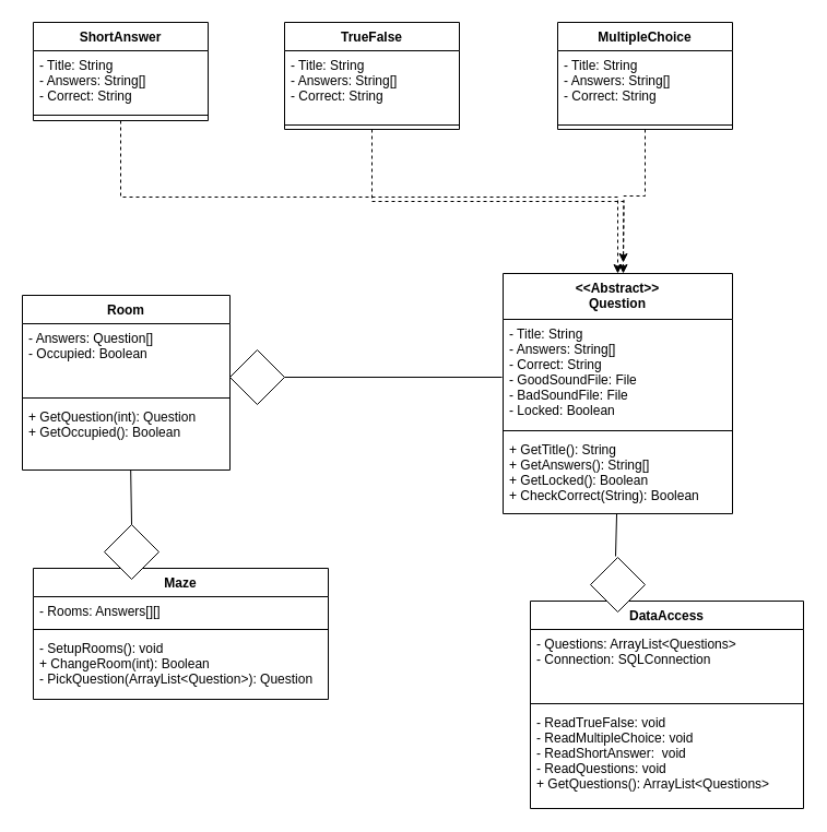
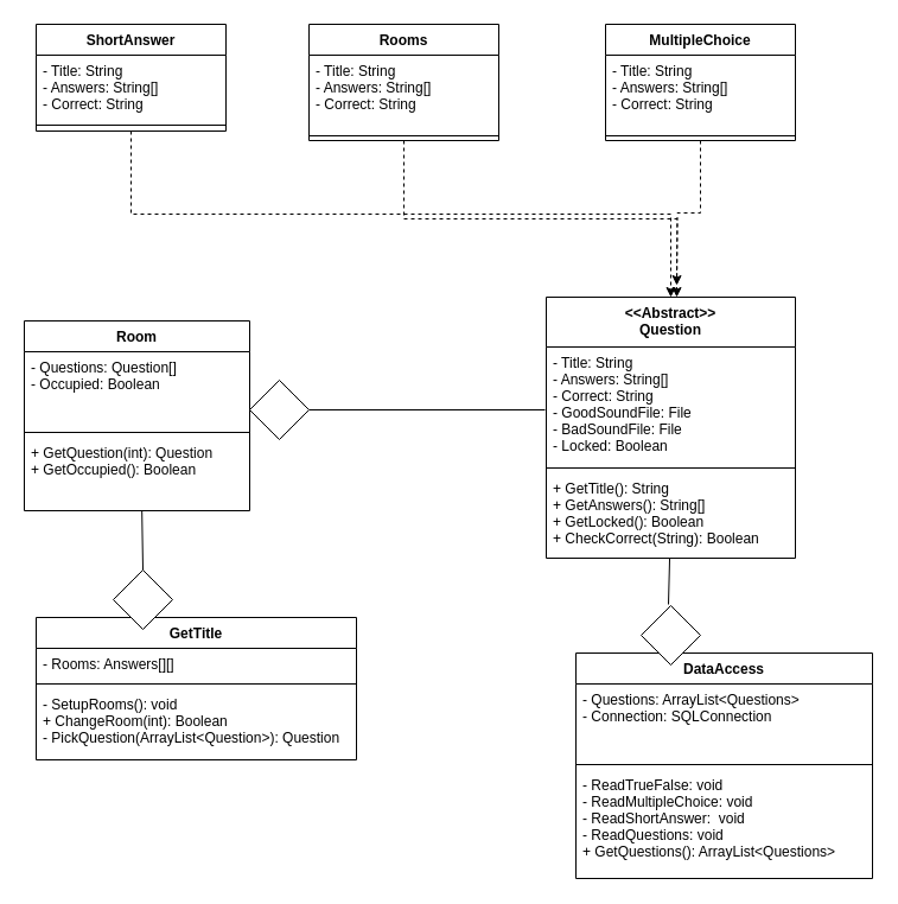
  <mxCell id="0" />
  <mxCell id="1" parent="0" />
- <mxCell id="2" value="Maze" style="swimlane;fontStyle=1;align=center;verticalAlign=top;childLayout=stackLayout;horizontal=1;startSize=26;horizontalStack=0;resizeParent=1;resizeParentMax=0;resizeLast=0;collapsible=1;marginBottom=0;" parent="1" vertex="1"><mxGeometry x="30" y="520" width="270" height="120" as="geometry" /></mxCell>
+ <mxCell id="2" value="GetTitle" style="swimlane;fontStyle=1;align=center;verticalAlign=top;childLayout=stackLayout;horizontal=1;startSize=26;horizontalStack=0;resizeParent=1;resizeParentMax=0;resizeLast=0;collapsible=1;marginBottom=0;" parent="1" vertex="1"><mxGeometry x="30" y="520" width="270" height="120" as="geometry" /></mxCell>
  <mxCell id="3" value="- Rooms: Answers[][]" style="text;strokeColor=none;fillColor=none;align=left;verticalAlign=top;spacingLeft=4;spacingRight=4;overflow=hidden;rotatable=0;points=[[0,0.5],[1,0.5]];portConstraint=eastwest;" parent="2" vertex="1"><mxGeometry y="26" width="270" height="26" as="geometry" /></mxCell>
  <mxCell id="4" value="" style="line;strokeWidth=1;fillColor=none;align=left;verticalAlign=middle;spacingTop=-1;spacingLeft=3;spacingRight=3;rotatable=0;labelPosition=right;points=[];portConstraint=eastwest;" parent="2" vertex="1"><mxGeometry y="52" width="270" height="8" as="geometry" /></mxCell>
  <mxCell id="5" value="- SetupRooms(): void&#10;+ ChangeRoom(int): Boolean&#10;- PickQuestion(ArrayList&lt;Question&gt;): Question" style="text;strokeColor=none;fillColor=none;align=left;verticalAlign=top;spacingLeft=4;spacingRight=4;overflow=hidden;rotatable=0;points=[[0,0.5],[1,0.5]];portConstraint=eastwest;" parent="2" vertex="1"><mxGeometry y="60" width="270" height="60" as="geometry" /></mxCell>
  <mxCell id="6" value="Room" style="swimlane;fontStyle=1;align=center;verticalAlign=top;childLayout=stackLayout;horizontal=1;startSize=26;horizontalStack=0;resizeParent=1;resizeParentMax=0;resizeLast=0;collapsible=1;marginBottom=0;" parent="1" vertex="1"><mxGeometry x="20" y="270" width="190" height="160" as="geometry" /></mxCell>
- <mxCell id="7" value="- Answers: Question[]&#10;- Occupied: Boolean" style="text;strokeColor=none;fillColor=none;align=left;verticalAlign=top;spacingLeft=4;spacingRight=4;overflow=hidden;rotatable=0;points=[[0,0.5],[1,0.5]];portConstraint=eastwest;" parent="6" vertex="1"><mxGeometry y="26" width="190" height="64" as="geometry" /></mxCell>
+ <mxCell id="7" value="- Questions: Question[]&#10;- Occupied: Boolean" style="text;strokeColor=none;fillColor=none;align=left;verticalAlign=top;spacingLeft=4;spacingRight=4;overflow=hidden;rotatable=0;points=[[0,0.5],[1,0.5]];portConstraint=eastwest;" parent="6" vertex="1"><mxGeometry y="26" width="190" height="64" as="geometry" /></mxCell>
  <mxCell id="8" value="" style="line;strokeWidth=1;fillColor=none;align=left;verticalAlign=middle;spacingTop=-1;spacingLeft=3;spacingRight=3;rotatable=0;labelPosition=right;points=[];portConstraint=eastwest;" parent="6" vertex="1"><mxGeometry y="90" width="190" height="8" as="geometry" /></mxCell>
  <mxCell id="9" value="+ GetQuestion(int): Question&#10;+ GetOccupied(): Boolean" style="text;strokeColor=none;fillColor=none;align=left;verticalAlign=top;spacingLeft=4;spacingRight=4;overflow=hidden;rotatable=0;points=[[0,0.5],[1,0.5]];portConstraint=eastwest;" parent="6" vertex="1"><mxGeometry y="98" width="190" height="62" as="geometry" /></mxCell>
  <mxCell id="10" value="" style="rhombus;whiteSpace=wrap;html=1;" parent="1" vertex="1"><mxGeometry x="95" y="480" width="50" height="50" as="geometry" /></mxCell>
  <mxCell id="11" value="" style="endArrow=none;html=1;entryX=0.522;entryY=1.006;entryDx=0;entryDy=0;entryPerimeter=0;exitX=0.5;exitY=0;exitDx=0;exitDy=0;" parent="1" source="10" target="9" edge="1"><mxGeometry width="50" height="50" relative="1" as="geometry"><mxPoint x="123.159" y="520" as="sourcePoint" /><mxPoint x="128.87" y="429.628" as="targetPoint" /></mxGeometry></mxCell>
  <mxCell id="12" value="" style="endArrow=none;html=1;exitX=1;exitY=0.5;exitDx=0;exitDy=0;" parent="1" source="17" edge="1"><mxGeometry width="50" height="50" relative="1" as="geometry"><mxPoint x="320" y="375" as="sourcePoint" /><mxPoint x="459" y="345" as="targetPoint" /></mxGeometry></mxCell>
  <mxCell id="13" value="&lt;&lt;Abstract&gt;&gt;&#10;Question" style="swimlane;fontStyle=1;align=center;verticalAlign=top;childLayout=stackLayout;horizontal=1;startSize=42;horizontalStack=0;resizeParent=1;resizeParentMax=0;resizeLast=0;collapsible=1;marginBottom=0;" parent="1" vertex="1"><mxGeometry x="460" y="250" width="210" height="220" as="geometry" /></mxCell>
  <mxCell id="14" value="- Title: String&#10;- Answers: String[]&#10;- Correct: String&#10;- GoodSoundFile: File&#10;- BadSoundFile: File&#10;- Locked: Boolean" style="text;strokeColor=none;fillColor=none;align=left;verticalAlign=top;spacingLeft=4;spacingRight=4;overflow=hidden;rotatable=0;points=[[0,0.5],[1,0.5]];portConstraint=eastwest;" parent="13" vertex="1"><mxGeometry y="42" width="210" height="98" as="geometry" /></mxCell>
  <mxCell id="15" value="" style="line;strokeWidth=1;fillColor=none;align=left;verticalAlign=middle;spacingTop=-1;spacingLeft=3;spacingRight=3;rotatable=0;labelPosition=right;points=[];portConstraint=eastwest;" parent="13" vertex="1"><mxGeometry y="140" width="210" height="8" as="geometry" /></mxCell>
  <mxCell id="16" value="+ GetTitle(): String&#10;+ GetAnswers(): String[]&#10;+ GetLocked(): Boolean&#10;+ CheckCorrect(String): Boolean" style="text;strokeColor=none;fillColor=none;align=left;verticalAlign=top;spacingLeft=4;spacingRight=4;overflow=hidden;rotatable=0;points=[[0,0.5],[1,0.5]];portConstraint=eastwest;" parent="13" vertex="1"><mxGeometry y="148" width="210" height="72" as="geometry" /></mxCell>
  <mxCell id="17" value="" style="rhombus;whiteSpace=wrap;html=1;" parent="1" vertex="1"><mxGeometry x="210" y="320" width="50" height="50" as="geometry" /></mxCell>
  <mxCell id="18" style="edgeStyle=orthogonalEdgeStyle;rounded=0;orthogonalLoop=1;jettySize=auto;html=1;exitX=0.5;exitY=1;exitDx=0;exitDy=0;entryX=0.5;entryY=0;entryDx=0;entryDy=0;dashed=1;" parent="1" source="19" target="13" edge="1"><mxGeometry relative="1" as="geometry" /></mxCell>
  <mxCell id="19" value="ShortAnswer" style="swimlane;fontStyle=1;align=center;verticalAlign=top;childLayout=stackLayout;horizontal=1;startSize=26;horizontalStack=0;resizeParent=1;resizeParentMax=0;resizeLast=0;collapsible=1;marginBottom=0;" parent="1" vertex="1"><mxGeometry x="30" y="20" width="160" height="90" as="geometry" /></mxCell>
  <mxCell id="20" value="- Title: String&#10;- Answers: String[]&#10;- Correct: String&#10;" style="text;strokeColor=none;fillColor=none;align=left;verticalAlign=top;spacingLeft=4;spacingRight=4;overflow=hidden;rotatable=0;points=[[0,0.5],[1,0.5]];portConstraint=eastwest;" parent="19" vertex="1"><mxGeometry y="26" width="160" height="54" as="geometry" /></mxCell>
  <mxCell id="21" value="" style="line;strokeWidth=1;fillColor=none;align=left;verticalAlign=middle;spacingTop=-1;spacingLeft=3;spacingRight=3;rotatable=0;labelPosition=right;points=[];portConstraint=eastwest;" parent="19" vertex="1"><mxGeometry y="80" width="160" height="10" as="geometry" /></mxCell>
  <mxCell id="22" style="edgeStyle=orthogonalEdgeStyle;rounded=0;orthogonalLoop=1;jettySize=auto;html=1;exitX=0.5;exitY=1;exitDx=0;exitDy=0;dashed=1;" parent="1" source="23" edge="1"><mxGeometry relative="1" as="geometry"><mxPoint x="570" y="250" as="targetPoint" /></mxGeometry></mxCell>
- <mxCell id="23" value="TrueFalse" style="swimlane;fontStyle=1;align=center;verticalAlign=top;childLayout=stackLayout;horizontal=1;startSize=26;horizontalStack=0;resizeParent=1;resizeParentMax=0;resizeLast=0;collapsible=1;marginBottom=0;" parent="1" vertex="1"><mxGeometry x="260" y="20" width="160" height="98" as="geometry" /></mxCell>
+ <mxCell id="23" value="Rooms" style="swimlane;fontStyle=1;align=center;verticalAlign=top;childLayout=stackLayout;horizontal=1;startSize=26;horizontalStack=0;resizeParent=1;resizeParentMax=0;resizeLast=0;collapsible=1;marginBottom=0;" parent="1" vertex="1"><mxGeometry x="260" y="20" width="160" height="98" as="geometry" /></mxCell>
  <mxCell id="24" value="- Title: String&#10;- Answers: String[]&#10;- Correct: String&#10;" style="text;strokeColor=none;fillColor=none;align=left;verticalAlign=top;spacingLeft=4;spacingRight=4;overflow=hidden;rotatable=0;points=[[0,0.5],[1,0.5]];portConstraint=eastwest;" parent="23" vertex="1"><mxGeometry y="26" width="160" height="64" as="geometry" /></mxCell>
  <mxCell id="25" value="" style="line;strokeWidth=1;fillColor=none;align=left;verticalAlign=middle;spacingTop=-1;spacingLeft=3;spacingRight=3;rotatable=0;labelPosition=right;points=[];portConstraint=eastwest;" parent="23" vertex="1"><mxGeometry y="90" width="160" height="8" as="geometry" /></mxCell>
  <mxCell id="26" style="edgeStyle=orthogonalEdgeStyle;rounded=0;orthogonalLoop=1;jettySize=auto;html=1;exitX=0.5;exitY=1;exitDx=0;exitDy=0;dashed=1;" parent="1" source="27" edge="1"><mxGeometry relative="1" as="geometry"><mxPoint x="570" y="240" as="targetPoint" /></mxGeometry></mxCell>
  <mxCell id="27" value="MultipleChoice" style="swimlane;fontStyle=1;align=center;verticalAlign=top;childLayout=stackLayout;horizontal=1;startSize=26;horizontalStack=0;resizeParent=1;resizeParentMax=0;resizeLast=0;collapsible=1;marginBottom=0;" parent="1" vertex="1"><mxGeometry x="510" y="20" width="160" height="98" as="geometry" /></mxCell>
  <mxCell id="28" value="- Title: String&#10;- Answers: String[]&#10;- Correct: String&#10;" style="text;strokeColor=none;fillColor=none;align=left;verticalAlign=top;spacingLeft=4;spacingRight=4;overflow=hidden;rotatable=0;points=[[0,0.5],[1,0.5]];portConstraint=eastwest;" parent="27" vertex="1"><mxGeometry y="26" width="160" height="64" as="geometry" /></mxCell>
  <mxCell id="29" value="" style="line;strokeWidth=1;fillColor=none;align=left;verticalAlign=middle;spacingTop=-1;spacingLeft=3;spacingRight=3;rotatable=0;labelPosition=right;points=[];portConstraint=eastwest;" parent="27" vertex="1"><mxGeometry y="90" width="160" height="8" as="geometry" /></mxCell>
  <mxCell id="30" value="DataAccess" style="swimlane;fontStyle=1;align=center;verticalAlign=top;childLayout=stackLayout;horizontal=1;startSize=26;horizontalStack=0;resizeParent=1;resizeParentMax=0;resizeLast=0;collapsible=1;marginBottom=0;" parent="1" vertex="1"><mxGeometry x="485" y="550" width="250" height="190" as="geometry" /></mxCell>
  <mxCell id="31" value="- Questions: ArrayList&lt;Questions&gt;&#10;- Connection: SQLConnection&#10;" style="text;strokeColor=none;fillColor=none;align=left;verticalAlign=top;spacingLeft=4;spacingRight=4;overflow=hidden;rotatable=0;points=[[0,0.5],[1,0.5]];portConstraint=eastwest;" parent="30" vertex="1"><mxGeometry y="26" width="250" height="64" as="geometry" /></mxCell>
  <mxCell id="32" value="" style="line;strokeWidth=1;fillColor=none;align=left;verticalAlign=middle;spacingTop=-1;spacingLeft=3;spacingRight=3;rotatable=0;labelPosition=right;points=[];portConstraint=eastwest;" parent="30" vertex="1"><mxGeometry y="90" width="250" height="8" as="geometry" /></mxCell>
  <mxCell id="33" value="- ReadTrueFalse: void&#10;- ReadMultipleChoice: void&#10;- ReadShortAnswer:  void&#10;- ReadQuestions: void&#10;+ GetQuestions(): ArrayList&lt;Questions&gt;" style="text;strokeColor=none;fillColor=none;align=left;verticalAlign=top;spacingLeft=4;spacingRight=4;overflow=hidden;rotatable=0;points=[[0,0.5],[1,0.5]];portConstraint=eastwest;" parent="30" vertex="1"><mxGeometry y="98" width="250" height="92" as="geometry" /></mxCell>
  <mxCell id="34" value="" style="endArrow=none;html=1;" parent="1" target="16" edge="1"><mxGeometry width="50" height="50" relative="1" as="geometry"><mxPoint x="563" y="509" as="sourcePoint" /><mxPoint x="615" y="480" as="targetPoint" /></mxGeometry></mxCell>
  <mxCell id="35" value="" style="rhombus;whiteSpace=wrap;html=1;" parent="1" vertex="1"><mxGeometry x="540" y="510" width="50" height="50" as="geometry" /></mxCell>
